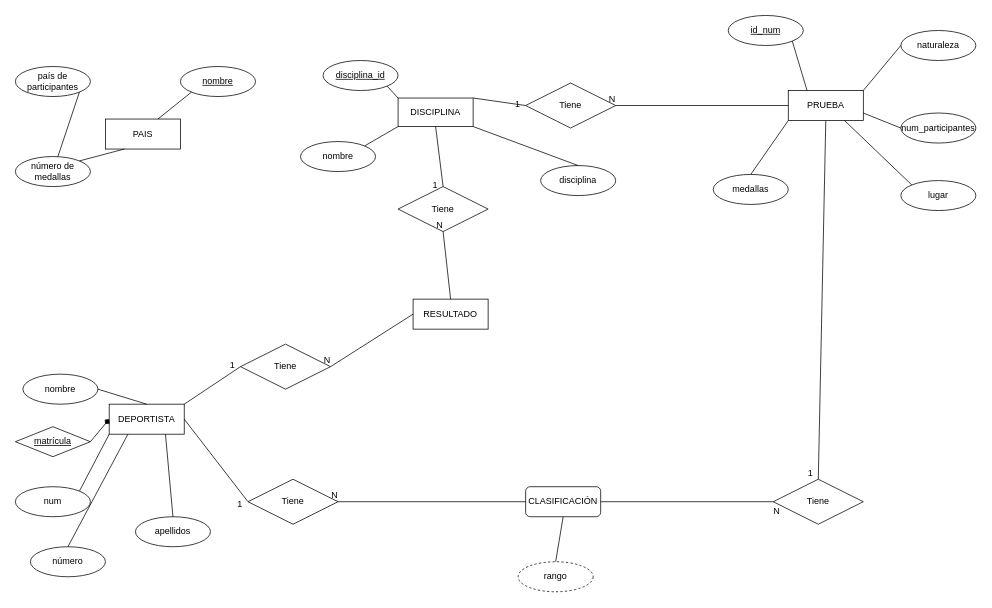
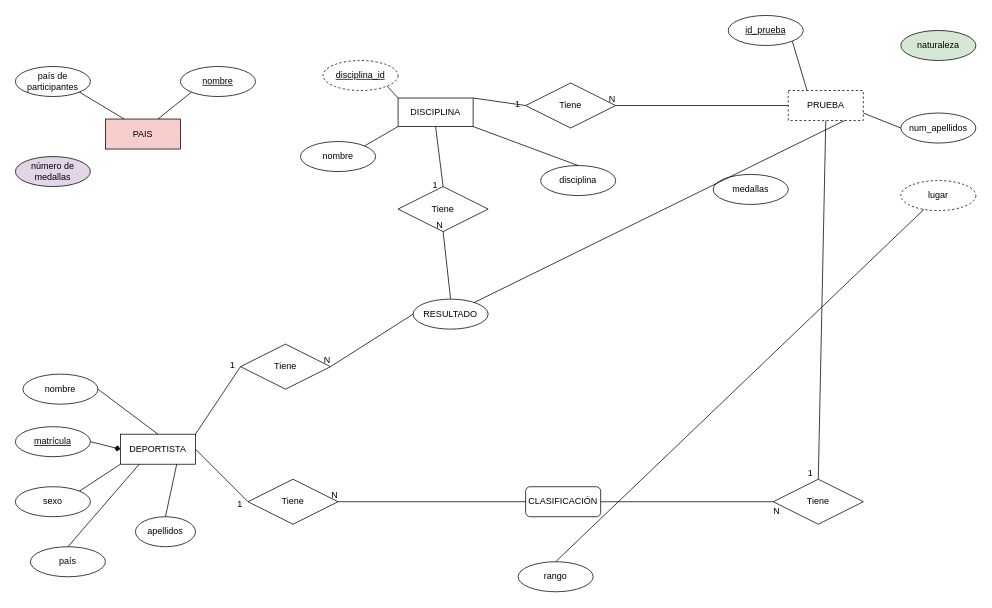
  <mxCell id="0" />
  <mxCell id="1" parent="0" />
- <mxCell id="2" value="PAIS" style="whiteSpace=wrap;html=1;align=center;" parent="1" vertex="1"><mxGeometry x="140" y="158" width="100" height="40" as="geometry" /></mxCell>
- <mxCell id="3" value="DEPORTISTA" style="whiteSpace=wrap;html=1;align=center;" parent="1" vertex="1"><mxGeometry x="145" y="538" width="100" height="40" as="geometry" /></mxCell>
+ <mxCell id="2" value="PAIS" style="whiteSpace=wrap;html=1;align=center;fillColor=#f8cecc;" parent="1" vertex="1"><mxGeometry x="140" y="158" width="100" height="40" as="geometry" /></mxCell>
+ <mxCell id="3" value="DEPORTISTA" style="whiteSpace=wrap;html=1;align=center;" parent="1" vertex="1"><mxGeometry x="160" y="578" width="100" height="40" as="geometry" /></mxCell>
  <mxCell id="4" value="DISCIPLINA" style="whiteSpace=wrap;html=1;align=center;" parent="1" vertex="1"><mxGeometry x="530" y="130" width="100" height="38" as="geometry" /></mxCell>
- <mxCell id="5" value="PRUEBA" style="whiteSpace=wrap;html=1;align=center;" parent="1" vertex="1"><mxGeometry x="1050" y="120" width="100" height="40" as="geometry" /></mxCell>
- <mxCell id="6" value="RESULTADO" style="whiteSpace=wrap;html=1;align=center;" parent="1" vertex="1"><mxGeometry x="550" y="398" width="100" height="40" as="geometry" /></mxCell>
+ <mxCell id="5" value="PRUEBA" style="whiteSpace=wrap;html=1;align=center;dashed=1;" parent="1" vertex="1"><mxGeometry x="1050" y="120" width="100" height="40" as="geometry" /></mxCell>
+ <mxCell id="6" value="RESULTADO" style="ellipse;whiteSpace=wrap;html=1;align=center;" parent="1" vertex="1"><mxGeometry x="550" y="398" width="100" height="40" as="geometry" /></mxCell>
  <mxCell id="7" value="nombre" style="ellipse;whiteSpace=wrap;html=1;align=center;fontStyle=4;" parent="1" vertex="1"><mxGeometry x="240" y="88" width="100" height="40" as="geometry" /></mxCell>
  <mxCell id="8" value="país de participantes" style="ellipse;whiteSpace=wrap;html=1;align=center;" parent="1" vertex="1"><mxGeometry x="20" y="88" width="100" height="40" as="geometry" /></mxCell>
- <mxCell id="9" value="número de medallas" style="ellipse;whiteSpace=wrap;html=1;align=center;" parent="1" vertex="1"><mxGeometry x="20" y="208" width="100" height="40" as="geometry" /></mxCell>
- <mxCell id="10" value="" style="endArrow=none;html=1;rounded=0;exitX=1;exitY=1;exitDx=0;exitDy=0;" parent="1" source="8" target="9" edge="1"><mxGeometry relative="1" as="geometry"><mxPoint x="60" y="328" as="sourcePoint" /><mxPoint x="220" y="328" as="targetPoint" /></mxGeometry></mxCell>
- <mxCell id="11" value="" style="endArrow=none;html=1;rounded=0;exitX=1;exitY=0;exitDx=0;exitDy=0;entryX=0.25;entryY=1;entryDx=0;entryDy=0;" parent="1" source="9" target="2" edge="1"><mxGeometry relative="1" as="geometry"><mxPoint x="115.168" y="132.217" as="sourcePoint" /><mxPoint x="175" y="168" as="targetPoint" /></mxGeometry></mxCell>
+ <mxCell id="9" value="número de medallas" style="ellipse;whiteSpace=wrap;html=1;align=center;fillColor=#e1d5e7;" parent="1" vertex="1"><mxGeometry x="20" y="208" width="100" height="40" as="geometry" /></mxCell>
+ <mxCell id="10" value="" style="endArrow=none;html=1;rounded=0;exitX=1;exitY=1;exitDx=0;exitDy=0;entryX=0.25;entryY=0;entryDx=0;entryDy=0;" parent="1" source="8" target="2" edge="1"><mxGeometry relative="1" as="geometry"><mxPoint x="60" y="328" as="sourcePoint" /><mxPoint x="220" y="328" as="targetPoint" /></mxGeometry></mxCell>
  <mxCell id="12" value="" style="endArrow=none;html=1;rounded=0;exitX=0;exitY=1;exitDx=0;exitDy=0;" parent="1" source="7" edge="1"><mxGeometry relative="1" as="geometry"><mxPoint x="125.168" y="142.217" as="sourcePoint" /><mxPoint x="210" y="158" as="targetPoint" /></mxGeometry></mxCell>
  <mxCell id="13" value="nombre" style="ellipse;whiteSpace=wrap;html=1;align=center;" parent="1" vertex="1"><mxGeometry x="30" y="498" width="100" height="40" as="geometry" /></mxCell>
- <mxCell id="14" value="matrícula" style="rhombus;whiteSpace=wrap;html=1;align=center;fontStyle=4;" parent="1" vertex="1"><mxGeometry x="20" y="568" width="100" height="40" as="geometry" /></mxCell>
- <mxCell id="15" value="apellidos&lt;br&gt;" style="ellipse;whiteSpace=wrap;html=1;align=center;" parent="1" vertex="1"><mxGeometry x="180" y="688" width="100" height="40" as="geometry" /></mxCell>
- <mxCell id="16" value="num" style="ellipse;whiteSpace=wrap;html=1;align=center;" parent="1" vertex="1"><mxGeometry x="20" y="648" width="100" height="40" as="geometry" /></mxCell>
- <mxCell id="17" value="número" style="ellipse;whiteSpace=wrap;html=1;align=center;" parent="1" vertex="1"><mxGeometry x="40" y="728" width="100" height="40" as="geometry" /></mxCell>
+ <mxCell id="14" value="matrícula" style="ellipse;whiteSpace=wrap;html=1;align=center;fontStyle=4;" parent="1" vertex="1"><mxGeometry x="20" y="568" width="100" height="40" as="geometry" /></mxCell>
+ <mxCell id="15" value="apellidos&lt;br&gt;" style="ellipse;whiteSpace=wrap;html=1;align=center;" parent="1" vertex="1"><mxGeometry x="180" y="688" width="80" height="40" as="geometry" /></mxCell>
+ <mxCell id="16" value="sexo" style="ellipse;whiteSpace=wrap;html=1;align=center;" parent="1" vertex="1"><mxGeometry x="20" y="648" width="100" height="40" as="geometry" /></mxCell>
+ <mxCell id="17" value="país" style="ellipse;whiteSpace=wrap;html=1;align=center;" parent="1" vertex="1"><mxGeometry x="40" y="728" width="100" height="40" as="geometry" /></mxCell>
  <mxCell id="18" value="" style="endArrow=none;html=1;rounded=0;exitX=1;exitY=0.5;exitDx=0;exitDy=0;entryX=0.5;entryY=0;entryDx=0;entryDy=0;" parent="1" source="13" target="3" edge="1"><mxGeometry relative="1" as="geometry"><mxPoint x="135.168" y="332.217" as="sourcePoint" /><mxPoint x="195" y="368" as="targetPoint" /></mxGeometry></mxCell>
  <mxCell id="19" value="" style="endArrow=diamond;html=1;rounded=0;exitX=1;exitY=0.5;exitDx=0;exitDy=0;entryX=0;entryY=0.5;entryDx=0;entryDy=0;" parent="1" source="14" target="3" edge="1"><mxGeometry relative="1" as="geometry"><mxPoint x="145.168" y="342.217" as="sourcePoint" /><mxPoint x="205" y="378" as="targetPoint" /></mxGeometry></mxCell>
  <mxCell id="20" value="" style="endArrow=none;html=1;rounded=0;exitX=1;exitY=0;exitDx=0;exitDy=0;entryX=0;entryY=1;entryDx=0;entryDy=0;" parent="1" source="16" target="3" edge="1"><mxGeometry relative="1" as="geometry"><mxPoint x="155.168" y="352.217" as="sourcePoint" /><mxPoint x="215" y="388" as="targetPoint" /></mxGeometry></mxCell>
  <mxCell id="21" value="" style="endArrow=none;html=1;rounded=0;entryX=0.5;entryY=0;entryDx=0;entryDy=0;exitX=0.25;exitY=1;exitDx=0;exitDy=0;" parent="1" source="3" target="17" edge="1"><mxGeometry relative="1" as="geometry"><mxPoint x="210" y="618" as="sourcePoint" /><mxPoint x="225" y="398" as="targetPoint" /></mxGeometry></mxCell>
  <mxCell id="22" value="" style="endArrow=none;html=1;rounded=0;exitX=0.75;exitY=1;exitDx=0;exitDy=0;entryX=0.5;entryY=0;entryDx=0;entryDy=0;" parent="1" source="3" target="15" edge="1"><mxGeometry relative="1" as="geometry"><mxPoint x="175.168" y="372.217" as="sourcePoint" /><mxPoint x="235" y="408" as="targetPoint" /></mxGeometry></mxCell>
- <mxCell id="23" value="disciplina_id" style="ellipse;whiteSpace=wrap;html=1;align=center;fontStyle=4;" parent="1" vertex="1"><mxGeometry x="430" y="80" width="100" height="40" as="geometry" /></mxCell>
+ <mxCell id="23" value="disciplina_id" style="ellipse;whiteSpace=wrap;html=1;align=center;fontStyle=4;dashed=1;" parent="1" vertex="1"><mxGeometry x="430" y="80" width="100" height="40" as="geometry" /></mxCell>
  <mxCell id="24" value="nombre" style="ellipse;whiteSpace=wrap;html=1;align=center;" parent="1" vertex="1"><mxGeometry x="400" y="188" width="100" height="40" as="geometry" /></mxCell>
  <mxCell id="25" value="disciplina" style="ellipse;whiteSpace=wrap;html=1;align=center;" parent="1" vertex="1"><mxGeometry x="720" y="220" width="100" height="40" as="geometry" /></mxCell>
  <mxCell id="26" value="" style="endArrow=none;html=1;rounded=0;entryX=1;entryY=1;entryDx=0;entryDy=0;exitX=0;exitY=0;exitDx=0;exitDy=0;" parent="1" source="4" target="23" edge="1"><mxGeometry relative="1" as="geometry"><mxPoint x="555" y="-70" as="sourcePoint" /><mxPoint x="460" y="40" as="targetPoint" /></mxGeometry></mxCell>
  <mxCell id="27" value="" style="endArrow=none;html=1;rounded=0;entryX=1;entryY=0;entryDx=0;entryDy=0;exitX=0;exitY=1;exitDx=0;exitDy=0;" parent="1" source="4" target="24" edge="1"><mxGeometry relative="1" as="geometry"><mxPoint x="564.832" y="235.783" as="sourcePoint" /><mxPoint x="500" y="240" as="targetPoint" /></mxGeometry></mxCell>
  <mxCell id="28" value="" style="endArrow=none;html=1;rounded=0;entryX=1;entryY=1;entryDx=0;entryDy=0;exitX=0.5;exitY=0;exitDx=0;exitDy=0;" parent="1" source="25" target="4" edge="1"><mxGeometry relative="1" as="geometry"><mxPoint x="574.832" y="245.783" as="sourcePoint" /><mxPoint x="505.168" y="194.217" as="targetPoint" /></mxGeometry></mxCell>
- <mxCell id="29" value="id_num" style="ellipse;whiteSpace=wrap;html=1;align=center;fontStyle=4;" parent="1" vertex="1"><mxGeometry x="970" y="20" width="100" height="40" as="geometry" /></mxCell>
+ <mxCell id="29" value="id_prueba" style="ellipse;whiteSpace=wrap;html=1;align=center;fontStyle=4;" parent="1" vertex="1"><mxGeometry x="970" y="20" width="100" height="40" as="geometry" /></mxCell>
  <mxCell id="30" value="medallas" style="ellipse;whiteSpace=wrap;html=1;align=center;" parent="1" vertex="1"><mxGeometry x="950" y="231.83" width="100" height="40" as="geometry" /></mxCell>
- <mxCell id="31" value="lugar" style="ellipse;whiteSpace=wrap;html=1;align=center;" parent="1" vertex="1"><mxGeometry x="1200" y="240" width="100" height="40" as="geometry" /></mxCell>
- <mxCell id="32" value="num_participantes" style="ellipse;whiteSpace=wrap;html=1;align=center;" parent="1" vertex="1"><mxGeometry x="1200" y="150" width="100" height="40" as="geometry" /></mxCell>
- <mxCell id="33" value="naturaleza" style="ellipse;whiteSpace=wrap;html=1;align=center;" parent="1" vertex="1"><mxGeometry x="1200" y="40" width="100" height="40" as="geometry" /></mxCell>
+ <mxCell id="31" value="lugar" style="ellipse;whiteSpace=wrap;html=1;align=center;dashed=1;" parent="1" vertex="1"><mxGeometry x="1200" y="240" width="100" height="40" as="geometry" /></mxCell>
+ <mxCell id="32" value="num_apellidos" style="ellipse;whiteSpace=wrap;html=1;align=center;" parent="1" vertex="1"><mxGeometry x="1200" y="150" width="100" height="40" as="geometry" /></mxCell>
+ <mxCell id="33" value="naturaleza" style="ellipse;whiteSpace=wrap;html=1;align=center;fillColor=#d5e8d4;" parent="1" vertex="1"><mxGeometry x="1200" y="40" width="100" height="40" as="geometry" /></mxCell>
  <mxCell id="34" value="Tiene" style="shape=rhombus;perimeter=rhombusPerimeter;whiteSpace=wrap;html=1;align=center;" parent="1" vertex="1"><mxGeometry x="700" y="110" width="120" height="60" as="geometry" /></mxCell>
  <mxCell id="35" value="" style="endArrow=none;html=1;rounded=0;exitX=1;exitY=0;exitDx=0;exitDy=0;entryX=0;entryY=0.5;entryDx=0;entryDy=0;" parent="1" source="4" target="34" edge="1"><mxGeometry relative="1" as="geometry"><mxPoint x="290" y="236.13" as="sourcePoint" /><mxPoint x="620" y="136.13" as="targetPoint" /></mxGeometry></mxCell>
  <mxCell id="36" value="1" style="resizable=0;html=1;align=right;verticalAlign=bottom;" parent="35" connectable="0" vertex="1"><mxGeometry x="1" relative="1" as="geometry"><mxPoint x="-7" y="6" as="offset" /></mxGeometry></mxCell>
- <mxCell id="37" value="" style="endArrow=none;html=1;rounded=0;exitX=0;exitY=1;exitDx=0;exitDy=0;entryX=0.5;entryY=0;entryDx=0;entryDy=0;" parent="1" source="5" target="30" edge="1"><mxGeometry relative="1" as="geometry"><mxPoint x="620" y="290" as="sourcePoint" /><mxPoint x="700" y="350" as="targetPoint" /></mxGeometry></mxCell>
- <mxCell id="38" value="" style="endArrow=none;html=1;rounded=0;exitX=0.75;exitY=1;exitDx=0;exitDy=0;entryX=0;entryY=0;entryDx=0;entryDy=0;" parent="1" source="5" target="31" edge="1"><mxGeometry relative="1" as="geometry"><mxPoint x="1110" y="170" as="sourcePoint" /><mxPoint x="1060" y="240" as="targetPoint" /></mxGeometry></mxCell>
- <mxCell id="39" value="" style="endArrow=none;html=1;rounded=0;exitX=0;exitY=0.5;exitDx=0;exitDy=0;entryX=1;entryY=0;entryDx=0;entryDy=0;" parent="1" source="33" target="5" edge="1"><mxGeometry relative="1" as="geometry"><mxPoint x="1120" y="180" as="sourcePoint" /><mxPoint x="1070" y="250" as="targetPoint" /></mxGeometry></mxCell>
+ <mxCell id="38" value="" style="endArrow=none;html=1;rounded=0;exitX=0.75;exitY=1;exitDx=0;exitDy=0;" parent="1" source="5" target="6" edge="1"><mxGeometry relative="1" as="geometry"><mxPoint x="1110" y="170" as="sourcePoint" /><mxPoint x="1060" y="240" as="targetPoint" /></mxGeometry></mxCell>
  <mxCell id="40" value="" style="endArrow=none;html=1;rounded=0;exitX=1;exitY=0.75;exitDx=0;exitDy=0;entryX=0;entryY=0.5;entryDx=0;entryDy=0;" parent="1" source="5" target="32" edge="1"><mxGeometry relative="1" as="geometry"><mxPoint x="1130" y="190" as="sourcePoint" /><mxPoint x="1080" y="260" as="targetPoint" /></mxGeometry></mxCell>
  <mxCell id="41" value="" style="endArrow=none;html=1;rounded=0;exitX=1;exitY=1;exitDx=0;exitDy=0;entryX=0.25;entryY=0;entryDx=0;entryDy=0;" parent="1" source="29" target="5" edge="1"><mxGeometry relative="1" as="geometry"><mxPoint x="1140" y="200" as="sourcePoint" /><mxPoint x="1090" y="270" as="targetPoint" /></mxGeometry></mxCell>
  <mxCell id="42" value="CLASIFICACIÓN" style="whiteSpace=wrap;html=1;align=center;rounded=1;" vertex="1" parent="1"><mxGeometry x="700" y="648" width="100" height="40" as="geometry" /></mxCell>
  <mxCell id="43" value="Tiene" style="shape=rhombus;perimeter=rhombusPerimeter;whiteSpace=wrap;html=1;align=center;" vertex="1" parent="1"><mxGeometry x="330" y="638" width="120" height="60" as="geometry" /></mxCell>
  <mxCell id="44" value="" style="endArrow=none;html=1;rounded=0;exitX=1;exitY=0.5;exitDx=0;exitDy=0;entryX=0;entryY=0.5;entryDx=0;entryDy=0;" edge="1" parent="1" source="3" target="43"><mxGeometry relative="1" as="geometry"><mxPoint x="580" y="268" as="sourcePoint" /><mxPoint x="720" y="178" as="targetPoint" /></mxGeometry></mxCell>
  <mxCell id="45" value="1" style="resizable=0;html=1;align=right;verticalAlign=bottom;" connectable="0" vertex="1" parent="44"><mxGeometry x="1" relative="1" as="geometry"><mxPoint x="-7" y="12" as="offset" /></mxGeometry></mxCell>
  <mxCell id="46" value="" style="endArrow=none;html=1;rounded=0;entryX=1;entryY=0.5;entryDx=0;entryDy=0;exitX=0;exitY=0.5;exitDx=0;exitDy=0;" edge="1" parent="1" source="42" target="43"><mxGeometry relative="1" as="geometry"><mxPoint x="630" y="618" as="sourcePoint" /><mxPoint x="530" y="508" as="targetPoint" /></mxGeometry></mxCell>
  <mxCell id="47" value="N" style="resizable=0;html=1;align=right;verticalAlign=bottom;" connectable="0" vertex="1" parent="46"><mxGeometry x="1" relative="1" as="geometry" /></mxCell>
  <mxCell id="48" value="" style="endArrow=none;html=1;rounded=0;entryX=1;entryY=0.5;entryDx=0;entryDy=0;exitX=0;exitY=0.5;exitDx=0;exitDy=0;" edge="1" parent="1" source="5" target="34"><mxGeometry relative="1" as="geometry"><mxPoint x="880" y="360" as="sourcePoint" /><mxPoint x="780" y="240" as="targetPoint" /></mxGeometry></mxCell>
  <mxCell id="49" value="N" style="resizable=0;html=1;align=right;verticalAlign=bottom;" connectable="0" vertex="1" parent="48"><mxGeometry x="1" relative="1" as="geometry" /></mxCell>
- <mxCell id="50" value="rango" style="ellipse;whiteSpace=wrap;html=1;align=center;dashed=1;" vertex="1" parent="1"><mxGeometry x="690" y="748" width="100" height="40" as="geometry" /></mxCell>
- <mxCell id="51" value="" style="endArrow=none;html=1;rounded=0;entryX=0.5;entryY=1;entryDx=0;entryDy=0;exitX=0.5;exitY=0;exitDx=0;exitDy=0;" edge="1" parent="1" source="50" target="42"><mxGeometry relative="1" as="geometry"><mxPoint x="580" y="281.83" as="sourcePoint" /><mxPoint x="570" y="231.83" as="targetPoint" /></mxGeometry></mxCell>
+ <mxCell id="50" value="rango" style="ellipse;whiteSpace=wrap;html=1;align=center;" vertex="1" parent="1"><mxGeometry x="690" y="748" width="100" height="40" as="geometry" /></mxCell>
+ <mxCell id="51" value="" style="endArrow=none;html=1;rounded=0;exitX=0.5;exitY=0;exitDx=0;exitDy=0;" edge="1" parent="1" source="50" target="31"><mxGeometry relative="1" as="geometry"><mxPoint x="580" y="281.83" as="sourcePoint" /><mxPoint x="570" y="231.83" as="targetPoint" /></mxGeometry></mxCell>
  <mxCell id="52" value="Tiene" style="shape=rhombus;perimeter=rhombusPerimeter;whiteSpace=wrap;html=1;align=center;" vertex="1" parent="1"><mxGeometry x="1030" y="638" width="120" height="60" as="geometry" /></mxCell>
  <mxCell id="53" value="" style="endArrow=none;html=1;rounded=0;exitX=1;exitY=0.5;exitDx=0;exitDy=0;entryX=0;entryY=0.5;entryDx=0;entryDy=0;" edge="1" parent="1" source="42" target="52"><mxGeometry relative="1" as="geometry"><mxPoint x="680" y="688" as="sourcePoint" /><mxPoint x="590" y="578" as="targetPoint" /></mxGeometry></mxCell>
  <mxCell id="54" value="N" style="resizable=0;html=1;align=right;verticalAlign=bottom;" connectable="0" vertex="1" parent="53"><mxGeometry x="1" relative="1" as="geometry"><mxPoint x="9" y="21" as="offset" /></mxGeometry></mxCell>
  <mxCell id="55" value="" style="endArrow=none;html=1;rounded=0;exitX=0.5;exitY=1;exitDx=0;exitDy=0;entryX=0.5;entryY=0;entryDx=0;entryDy=0;" edge="1" parent="1" source="5" target="52"><mxGeometry relative="1" as="geometry"><mxPoint x="620" y="191.83" as="sourcePoint" /><mxPoint x="710" y="118" as="targetPoint" /></mxGeometry></mxCell>
  <mxCell id="56" value="1" style="resizable=0;html=1;align=right;verticalAlign=bottom;" connectable="0" vertex="1" parent="55"><mxGeometry x="1" relative="1" as="geometry"><mxPoint x="-7" as="offset" /></mxGeometry></mxCell>
  <mxCell id="57" value="Tiene" style="shape=rhombus;perimeter=rhombusPerimeter;whiteSpace=wrap;html=1;align=center;" vertex="1" parent="1"><mxGeometry x="530" y="248" width="120" height="60" as="geometry" /></mxCell>
  <mxCell id="58" value="Tiene" style="shape=rhombus;perimeter=rhombusPerimeter;whiteSpace=wrap;html=1;align=center;" vertex="1" parent="1"><mxGeometry x="320" y="458" width="120" height="60" as="geometry" /></mxCell>
  <mxCell id="59" value="" style="endArrow=none;html=1;rounded=0;entryX=0.5;entryY=1;entryDx=0;entryDy=0;exitX=0.5;exitY=0;exitDx=0;exitDy=0;" edge="1" parent="1" source="6" target="57"><mxGeometry relative="1" as="geometry"><mxPoint x="1060" y="150" as="sourcePoint" /><mxPoint x="830" y="150" as="targetPoint" /></mxGeometry></mxCell>
  <mxCell id="60" value="N" style="resizable=0;html=1;align=right;verticalAlign=bottom;" connectable="0" vertex="1" parent="59"><mxGeometry x="1" relative="1" as="geometry" /></mxCell>
  <mxCell id="61" value="" style="endArrow=none;html=1;rounded=0;exitX=0.5;exitY=1;exitDx=0;exitDy=0;entryX=0.5;entryY=0;entryDx=0;entryDy=0;" edge="1" parent="1" source="4" target="57"><mxGeometry relative="1" as="geometry"><mxPoint x="640" y="140" as="sourcePoint" /><mxPoint x="710" y="150" as="targetPoint" /></mxGeometry></mxCell>
  <mxCell id="62" value="1" style="resizable=0;html=1;align=right;verticalAlign=bottom;" connectable="0" vertex="1" parent="61"><mxGeometry x="1" relative="1" as="geometry"><mxPoint x="-7" y="6" as="offset" /></mxGeometry></mxCell>
  <mxCell id="63" value="" style="endArrow=none;html=1;rounded=0;entryX=1;entryY=0.5;entryDx=0;entryDy=0;exitX=0;exitY=0.5;exitDx=0;exitDy=0;" edge="1" parent="1" source="6" target="58"><mxGeometry relative="1" as="geometry"><mxPoint x="550" y="438" as="sourcePoint" /><mxPoint x="600" y="318" as="targetPoint" /></mxGeometry></mxCell>
  <mxCell id="64" value="N" style="resizable=0;html=1;align=right;verticalAlign=bottom;" connectable="0" vertex="1" parent="63"><mxGeometry x="1" relative="1" as="geometry" /></mxCell>
  <mxCell id="65" value="" style="endArrow=none;html=1;rounded=0;exitX=1;exitY=0;exitDx=0;exitDy=0;entryX=0;entryY=0.5;entryDx=0;entryDy=0;" edge="1" parent="1" source="3" target="58"><mxGeometry relative="1" as="geometry"><mxPoint x="590" y="178" as="sourcePoint" /><mxPoint x="600" y="258" as="targetPoint" /></mxGeometry></mxCell>
  <mxCell id="66" value="1" style="resizable=0;html=1;align=right;verticalAlign=bottom;" connectable="0" vertex="1" parent="65"><mxGeometry x="1" relative="1" as="geometry"><mxPoint x="-7" y="6" as="offset" /></mxGeometry></mxCell>
